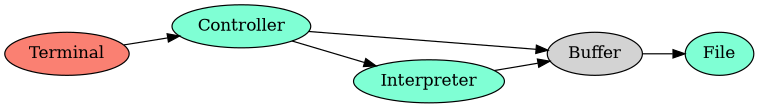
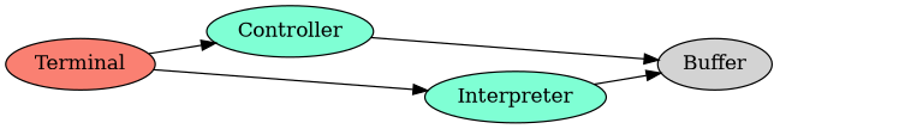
  digraph {
    rankdir=LR
    node [fillcolor=aquamarine style=filled]
    Terminal [fillcolor=salmon]
    Controller
    Buffer [fillcolor=lightgrey]
    Interpreter
-   File
    Terminal -> Controller
    Controller -> Buffer
-   Controller -> Interpreter
-   Buffer -> File
+   Terminal -> Interpreter
    Interpreter -> Buffer
  }
